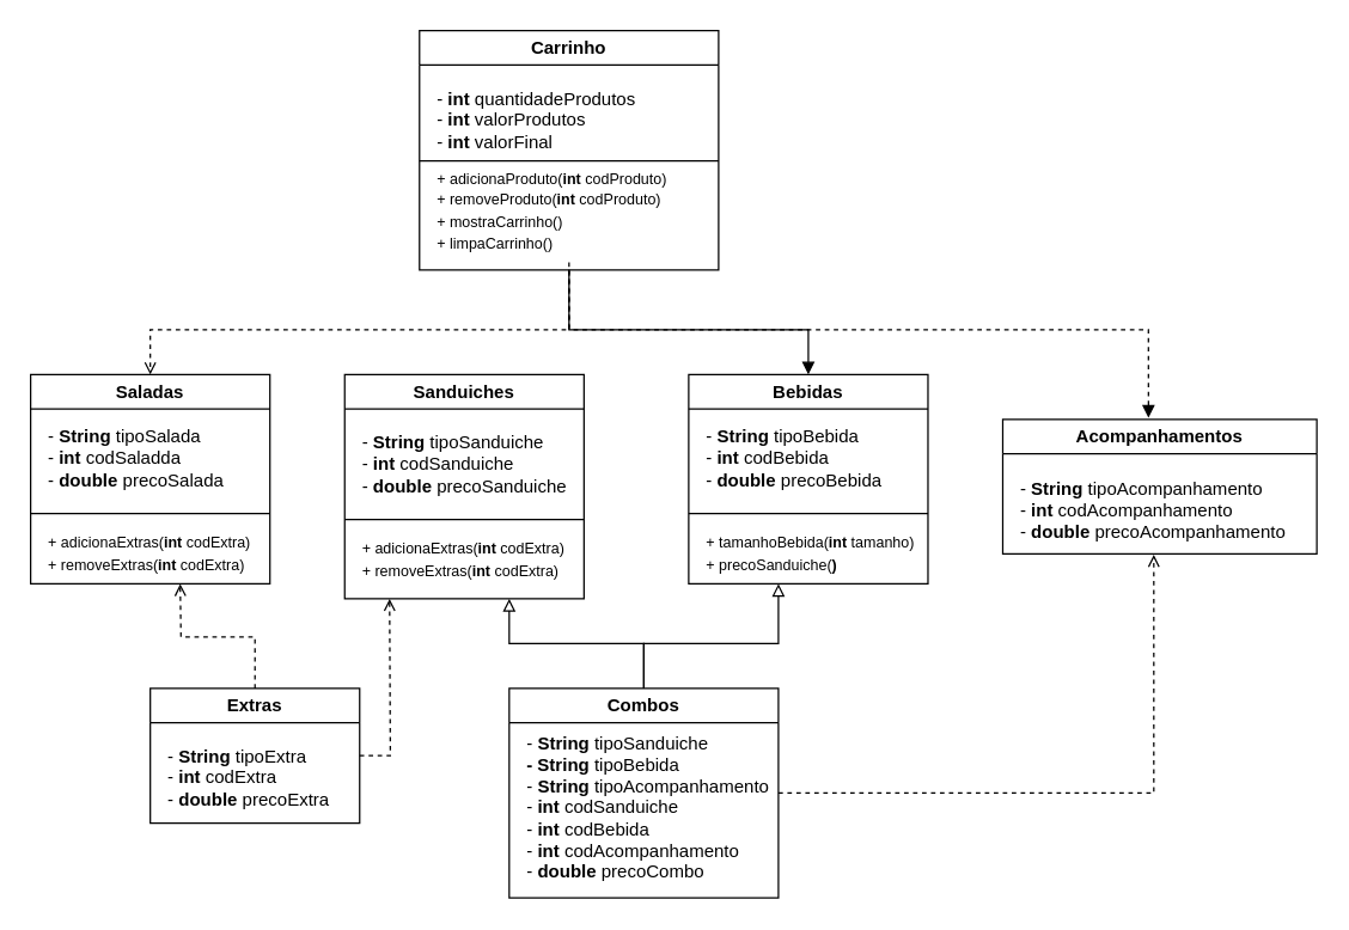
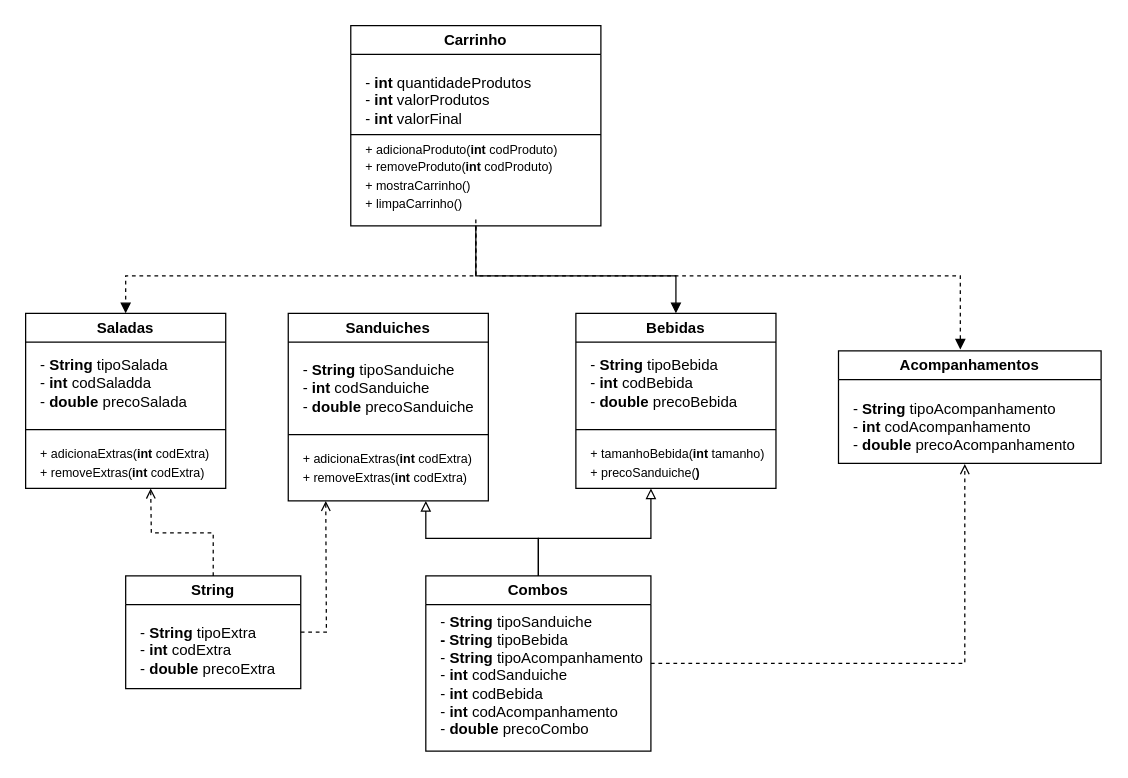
  <mxCell id="0" />
  <mxCell id="1" parent="0" />
  <mxCell id="2" style="edgeStyle=orthogonalEdgeStyle;rounded=0;orthogonalLoop=1;jettySize=auto;html=1;entryX=0.5;entryY=0;entryDx=0;entryDy=0;dashed=0;endArrow=block;endFill=1;" edge="1" parent="1" source="4" target="17"><mxGeometry relative="1" as="geometry"><mxPoint x="380" y="220" as="targetPoint" /><Array as="points"><mxPoint x="380" y="220" /><mxPoint x="540" y="220" /></Array></mxGeometry></mxCell>
- <mxCell id="3" style="edgeStyle=orthogonalEdgeStyle;rounded=0;orthogonalLoop=1;jettySize=auto;html=1;entryX=0.5;entryY=0;entryDx=0;entryDy=0;dashed=1;endArrow=open;endFill=1;" edge="1" parent="1" source="4" target="18"><mxGeometry relative="1" as="geometry"><Array as="points"><mxPoint x="380" y="220" /><mxPoint x="100" y="220" /></Array></mxGeometry></mxCell>
+ <mxCell id="3" style="edgeStyle=orthogonalEdgeStyle;rounded=0;orthogonalLoop=1;jettySize=auto;html=1;entryX=0.5;entryY=0;entryDx=0;entryDy=0;dashed=1;endArrow=block;endFill=1;" edge="1" parent="1" source="4" target="18"><mxGeometry relative="1" as="geometry"><Array as="points"><mxPoint x="380" y="220" /><mxPoint x="100" y="220" /></Array></mxGeometry></mxCell>
  <mxCell id="4" value="Carrinho" style="swimlane;whiteSpace=wrap;html=1;" vertex="1" parent="1"><mxGeometry x="280" y="20" width="200" height="160" as="geometry" /></mxCell>
  <mxCell id="5" value="- &lt;b&gt;int&lt;/b&gt; quantidadeProdutos&lt;br&gt;- &lt;b&gt;int&lt;/b&gt; valorProdutos&lt;br&gt;- &lt;b&gt;int&lt;/b&gt; valorFinal" style="text;html=1;align=left;verticalAlign=middle;resizable=0;points=[];autosize=1;strokeColor=none;fillColor=none;" vertex="1" parent="4"><mxGeometry x="10" y="30" width="160" height="60" as="geometry" /></mxCell>
  <mxCell id="6" value="&lt;font style=&quot;font-size: 10px;&quot;&gt;+ adicionaProduto(&lt;b&gt;int&lt;/b&gt; codProduto)&lt;br&gt;+ removeProduto(&lt;b style=&quot;border-color: var(--border-color);&quot;&gt;int&lt;/b&gt;&amp;nbsp;codProduto)&lt;br&gt;+ mostraCarrinho()&lt;br&gt;+ limpaCarrinho()&lt;br&gt;&lt;/font&gt;" style="text;html=1;align=left;verticalAlign=middle;resizable=0;points=[];autosize=1;strokeColor=none;fillColor=none;" vertex="1" parent="4"><mxGeometry x="10" y="85" width="180" height="70" as="geometry" /></mxCell>
  <mxCell id="7" value="Sanduiches" style="swimlane;whiteSpace=wrap;html=1;" vertex="1" parent="1"><mxGeometry x="230" y="250" width="160" height="150" as="geometry" /></mxCell>
  <mxCell id="8" value="- &lt;b&gt;String&lt;/b&gt; tipoSanduiche&lt;br&gt;- &lt;b&gt;int&lt;/b&gt; codSanduiche&lt;br&gt;- &lt;b&gt;double &lt;/b&gt;precoSanduiche" style="text;html=1;align=left;verticalAlign=middle;resizable=0;points=[];autosize=1;strokeColor=none;fillColor=none;" vertex="1" parent="7"><mxGeometry x="10" y="30" width="160" height="60" as="geometry" /></mxCell>
  <mxCell id="9" value="&lt;font style=&quot;font-size: 10px;&quot;&gt;+ adicionaExtras(&lt;b&gt;int&lt;/b&gt; codExtra)&lt;br&gt;+ removeExtras(&lt;b style=&quot;border-color: var(--border-color);&quot;&gt;int&lt;/b&gt;&amp;nbsp;codExtra)&lt;br&gt;&lt;/font&gt;" style="text;html=1;align=left;verticalAlign=middle;resizable=0;points=[];autosize=1;strokeColor=none;fillColor=none;" vertex="1" parent="7"><mxGeometry x="10" y="103" width="160" height="40" as="geometry" /></mxCell>
  <mxCell id="10" value="" style="endArrow=none;html=1;rounded=0;" edge="1" parent="7"><mxGeometry width="50" height="50" relative="1" as="geometry"><mxPoint y="97" as="sourcePoint" /><mxPoint x="160" y="97" as="targetPoint" /></mxGeometry></mxCell>
  <mxCell id="11" value="- &lt;b&gt;String&lt;/b&gt; tipoBebida&lt;br&gt;- &lt;b&gt;int&lt;/b&gt; codBebida&lt;br&gt;- &lt;b&gt;double &lt;/b&gt;precoBebida" style="text;html=1;align=left;verticalAlign=middle;resizable=0;points=[];autosize=1;strokeColor=none;fillColor=none;" vertex="1" parent="7"><mxGeometry x="240" y="26" width="140" height="60" as="geometry" /></mxCell>
  <mxCell id="12" value="" style="endArrow=none;html=1;rounded=0;" edge="1" parent="7"><mxGeometry width="50" height="50" relative="1" as="geometry"><mxPoint x="230" y="93" as="sourcePoint" /><mxPoint x="390" y="93" as="targetPoint" /></mxGeometry></mxCell>
  <mxCell id="13" value="&lt;font style=&quot;font-size: 10px;&quot;&gt;+ tamanhoBebida(&lt;b&gt;int&lt;/b&gt;&amp;nbsp;tamanho)&lt;br&gt;+ precoSanduiche(&lt;b&gt;)&lt;/b&gt;&lt;br&gt;&lt;/font&gt;" style="text;html=1;align=left;verticalAlign=middle;resizable=0;points=[];autosize=1;strokeColor=none;fillColor=none;" vertex="1" parent="7"><mxGeometry x="240" y="99" width="160" height="40" as="geometry" /></mxCell>
  <mxCell id="14" value="- &lt;b&gt;String&lt;/b&gt; tipoSalada&lt;br&gt;- &lt;b&gt;int&lt;/b&gt; codSaladda&lt;br&gt;- &lt;b&gt;double &lt;/b&gt;precoSalada" style="text;html=1;align=left;verticalAlign=middle;resizable=0;points=[];autosize=1;strokeColor=none;fillColor=none;" vertex="1" parent="7"><mxGeometry x="-200" y="26" width="140" height="60" as="geometry" /></mxCell>
  <mxCell id="15" value="" style="endArrow=none;html=1;rounded=0;" edge="1" parent="7"><mxGeometry width="50" height="50" relative="1" as="geometry"><mxPoint x="-210" y="93" as="sourcePoint" /><mxPoint x="-50" y="93" as="targetPoint" /></mxGeometry></mxCell>
  <mxCell id="16" value="&lt;font style=&quot;font-size: 10px;&quot;&gt;+ adicionaExtras(&lt;b&gt;int&lt;/b&gt; codExtra)&lt;br&gt;+ removeExtras(&lt;b style=&quot;border-color: var(--border-color);&quot;&gt;int&lt;/b&gt;&amp;nbsp;codExtra)&lt;br&gt;&lt;/font&gt;" style="text;html=1;align=left;verticalAlign=middle;resizable=0;points=[];autosize=1;strokeColor=none;fillColor=none;" vertex="1" parent="7"><mxGeometry x="-200" y="99" width="160" height="40" as="geometry" /></mxCell>
  <mxCell id="17" value="Bebidas" style="swimlane;whiteSpace=wrap;html=1;" vertex="1" parent="1"><mxGeometry x="460" y="250" width="160" height="140" as="geometry" /></mxCell>
  <mxCell id="18" value="Saladas" style="swimlane;whiteSpace=wrap;html=1;" vertex="1" parent="1"><mxGeometry x="20" y="250" width="160" height="140" as="geometry" /></mxCell>
  <mxCell id="19" value="Acompanhamentos" style="swimlane;whiteSpace=wrap;html=1;" vertex="1" parent="1"><mxGeometry x="670" y="280" width="210" height="90" as="geometry" /></mxCell>
  <mxCell id="20" value="- &lt;b&gt;String&lt;/b&gt; tipoAcompanhamento&lt;br&gt;- &lt;b&gt;int&lt;/b&gt; codAcompanhamento&lt;br&gt;- &lt;b&gt;double &lt;/b&gt;precoAcompanhamento" style="text;html=1;align=left;verticalAlign=middle;resizable=0;points=[];autosize=1;strokeColor=none;fillColor=none;" vertex="1" parent="19"><mxGeometry x="10" y="31" width="200" height="60" as="geometry" /></mxCell>
  <mxCell id="21" style="edgeStyle=orthogonalEdgeStyle;rounded=0;orthogonalLoop=1;jettySize=auto;html=1;endArrow=block;endFill=0;" edge="1" parent="1" source="24"><mxGeometry relative="1" as="geometry"><mxPoint x="520" y="390" as="targetPoint" /><Array as="points"><mxPoint x="430" y="430" /><mxPoint x="520" y="430" /></Array></mxGeometry></mxCell>
  <mxCell id="22" style="edgeStyle=orthogonalEdgeStyle;rounded=0;orthogonalLoop=1;jettySize=auto;html=1;endArrow=block;endFill=0;" edge="1" parent="1" source="24"><mxGeometry relative="1" as="geometry"><mxPoint x="340" y="400" as="targetPoint" /><Array as="points"><mxPoint x="430" y="430" /><mxPoint x="340" y="430" /></Array></mxGeometry></mxCell>
  <mxCell id="23" style="edgeStyle=orthogonalEdgeStyle;rounded=0;orthogonalLoop=1;jettySize=auto;html=1;entryX=0.455;entryY=0.992;entryDx=0;entryDy=0;entryPerimeter=0;endArrow=open;endFill=0;dashed=1;" edge="1" parent="1" source="24" target="20"><mxGeometry relative="1" as="geometry" /></mxCell>
  <mxCell id="24" value="Combos" style="swimlane;whiteSpace=wrap;html=1;" vertex="1" parent="1"><mxGeometry x="340" y="460" width="180" height="140" as="geometry" /></mxCell>
  <mxCell id="25" value="- &lt;b&gt;String&lt;/b&gt; tipoSanduiche&lt;br&gt;&lt;b style=&quot;border-color: var(--border-color);&quot;&gt;- String&lt;/b&gt;&amp;nbsp;tipoBebida&lt;br&gt;- &lt;b&gt;String &lt;/b&gt;tipoAcompanhamento&lt;br&gt;- &lt;b&gt;int&lt;/b&gt; codSanduiche&lt;br&gt;- &lt;b&gt;int &lt;/b&gt;codBebida&lt;br&gt;- &lt;b&gt;int&lt;/b&gt; codAcompanhamento&lt;br&gt;- &lt;b&gt;double &lt;/b&gt;precoCombo" style="text;html=1;align=left;verticalAlign=middle;resizable=0;points=[];autosize=1;strokeColor=none;fillColor=none;" vertex="1" parent="24"><mxGeometry x="10" y="25" width="190" height="110" as="geometry" /></mxCell>
  <mxCell id="26" style="edgeStyle=orthogonalEdgeStyle;rounded=0;orthogonalLoop=1;jettySize=auto;html=1;dashed=1;endArrow=open;endFill=0;" edge="1" parent="1" source="28"><mxGeometry relative="1" as="geometry"><mxPoint x="120" y="390" as="targetPoint" /></mxGeometry></mxCell>
  <mxCell id="27" style="edgeStyle=orthogonalEdgeStyle;rounded=0;orthogonalLoop=1;jettySize=auto;html=1;dashed=1;endArrow=open;endFill=0;" edge="1" parent="1" source="28"><mxGeometry relative="1" as="geometry"><mxPoint x="260" y="400" as="targetPoint" /></mxGeometry></mxCell>
- <mxCell id="28" value="Extras" style="swimlane;whiteSpace=wrap;html=1;" vertex="1" parent="1"><mxGeometry x="100" y="460" width="140" height="90" as="geometry" /></mxCell>
+ <mxCell id="28" value="String" style="swimlane;whiteSpace=wrap;html=1;" vertex="1" parent="1"><mxGeometry x="100" y="460" width="140" height="90" as="geometry" /></mxCell>
  <mxCell id="29" value="- &lt;b&gt;String&lt;/b&gt; tipoExtra&lt;br&gt;- &lt;b&gt;int&lt;/b&gt; codExtra&lt;br&gt;- &lt;b&gt;double &lt;/b&gt;precoExtra" style="text;html=1;align=left;verticalAlign=middle;resizable=0;points=[];autosize=1;strokeColor=none;fillColor=none;" vertex="1" parent="28"><mxGeometry x="10" y="30" width="130" height="60" as="geometry" /></mxCell>
  <mxCell id="30" value="" style="endArrow=none;html=1;rounded=0;" edge="1" parent="1"><mxGeometry width="50" height="50" relative="1" as="geometry"><mxPoint x="280" y="107" as="sourcePoint" /><mxPoint x="480" y="107" as="targetPoint" /></mxGeometry></mxCell>
  <mxCell id="31" style="edgeStyle=orthogonalEdgeStyle;rounded=0;orthogonalLoop=1;jettySize=auto;html=1;entryX=0.464;entryY=-0.012;entryDx=0;entryDy=0;entryPerimeter=0;endArrow=block;endFill=1;dashed=1;" edge="1" parent="1" source="6" target="19"><mxGeometry relative="1" as="geometry"><Array as="points"><mxPoint x="380" y="220" /><mxPoint x="767" y="220" /></Array></mxGeometry></mxCell>
